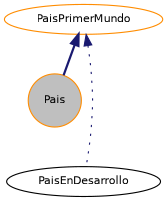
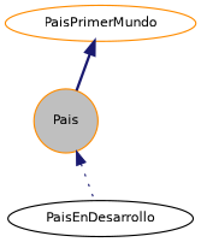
  digraph {
    node [color=darkorange fillcolor=white fontname=Helvetica fontsize=10 shape=ellipse style=filled]
    edge [color=midnightblue dir=back fontname=Helvetica fontsize=10 labelfontname=Helvetica labelfontsize=10]
    n1 [fillcolor=grey75 fontcolor=black height=0.2 label=Pais shape=circle width=0.4]
    n2 [color=black height=0.2 label=PaisEnDesarrollo width=0.4]
    n3 [height=0.2 label=PaisPrimerMundo width=0.4]
-   n3 -> n2 [style=dotted]
+   n1 -> n2 [style=dotted]
    n3 -> n1 [style=bold]
  }
